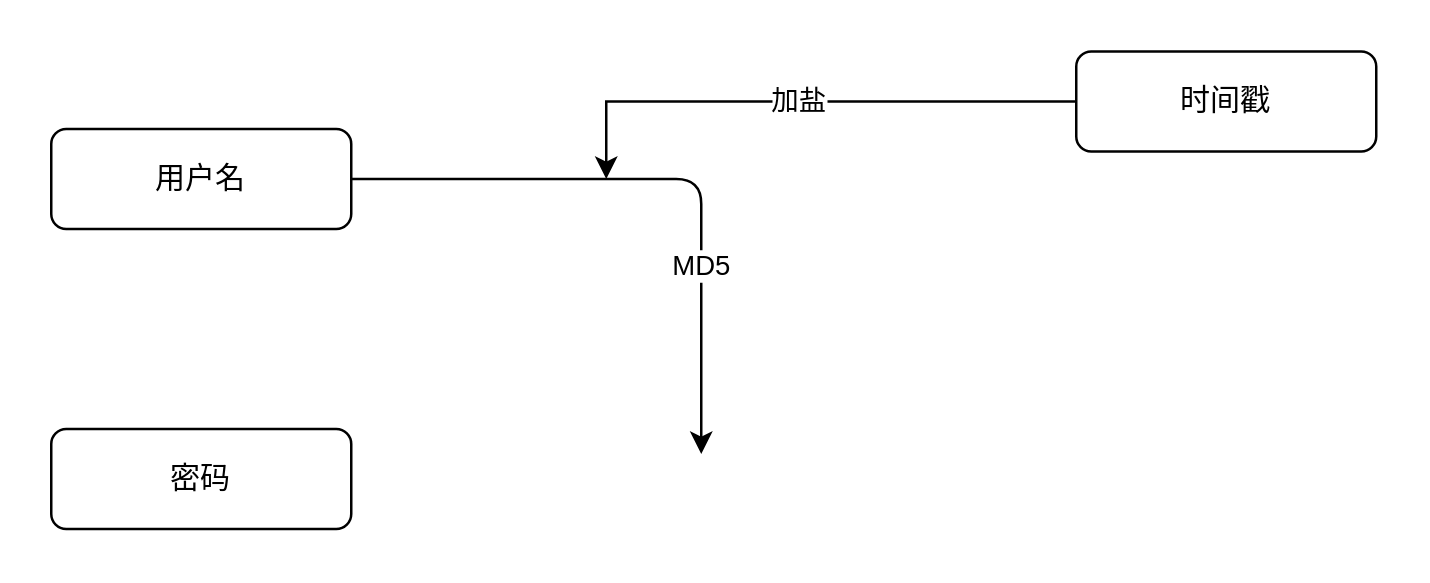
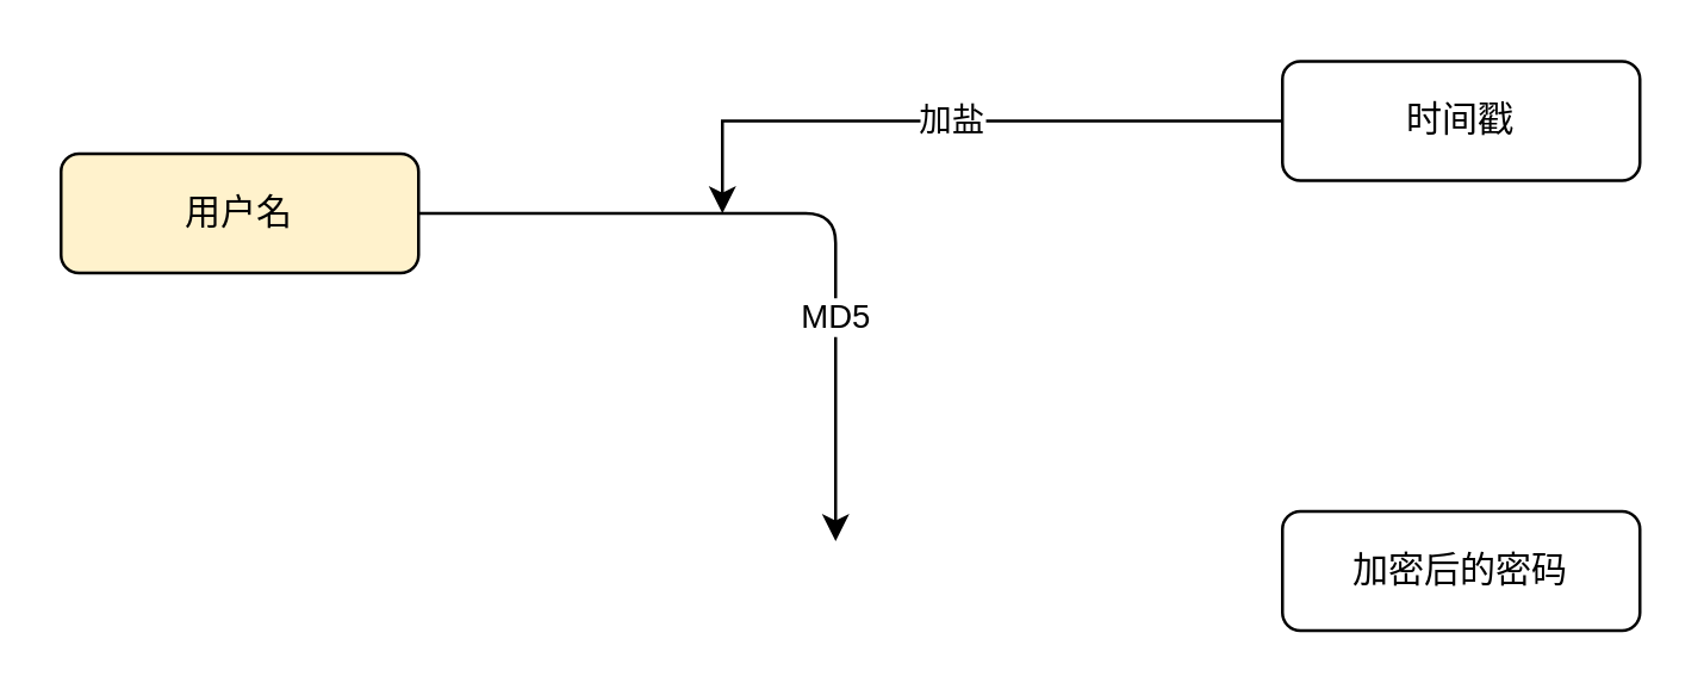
  <mxCell id="0" />
  <mxCell id="1" parent="0" />
- <mxCell id="2" value="用户名" style="rounded=1;whiteSpace=wrap;html=1;" parent="1" vertex="1"><mxGeometry x="20" y="51" width="120" height="40" as="geometry" /></mxCell>
- <mxCell id="3" value="密码" style="rounded=1;whiteSpace=wrap;html=1;" parent="1" vertex="1"><mxGeometry x="20" y="171" width="120" height="40" as="geometry" /></mxCell>
+ <mxCell id="2" value="用户名" style="rounded=1;whiteSpace=wrap;html=1;fillColor=#fff2cc;" parent="1" vertex="1"><mxGeometry x="20" y="51" width="120" height="40" as="geometry" /></mxCell>
+ <mxCell id="4" value="加密后的密码" style="rounded=1;whiteSpace=wrap;html=1;" parent="1" vertex="1"><mxGeometry x="430" y="171" width="120" height="40" as="geometry" /></mxCell>
  <mxCell id="5" value="MD5" style="endArrow=classic;html=1;exitX=1;exitY=0.5;exitDx=0;exitDy=0;" parent="1" source="2" edge="1"><mxGeometry x="0.4" width="50" height="50" relative="1" as="geometry"><mxPoint x="410" y="231" as="sourcePoint" /><mxPoint x="280" y="181" as="targetPoint" /><Array as="points"><mxPoint x="280" y="71" /></Array><mxPoint as="offset" /></mxGeometry></mxCell>
  <mxCell id="6" value="时间戳" style="rounded=1;whiteSpace=wrap;html=1;" vertex="1" parent="1"><mxGeometry x="430" y="20" width="120" height="40" as="geometry" /></mxCell>
  <mxCell id="7" value="" style="endArrow=classic;html=1;rounded=0;exitX=0;exitY=0.5;exitDx=0;exitDy=0;" edge="1" parent="1" source="6"><mxGeometry width="50" height="50" relative="1" as="geometry"><mxPoint x="245" y="15" as="sourcePoint" /><mxPoint x="242" y="71" as="targetPoint" /><Array as="points"><mxPoint x="242" y="40" /></Array></mxGeometry></mxCell>
  <mxCell id="8" value="加盐" style="edgeLabel;html=1;align=center;verticalAlign=middle;resizable=0;points=[];" vertex="1" connectable="0" parent="7"><mxGeometry x="0.02" y="-1" relative="1" as="geometry"><mxPoint as="offset" /></mxGeometry></mxCell>
